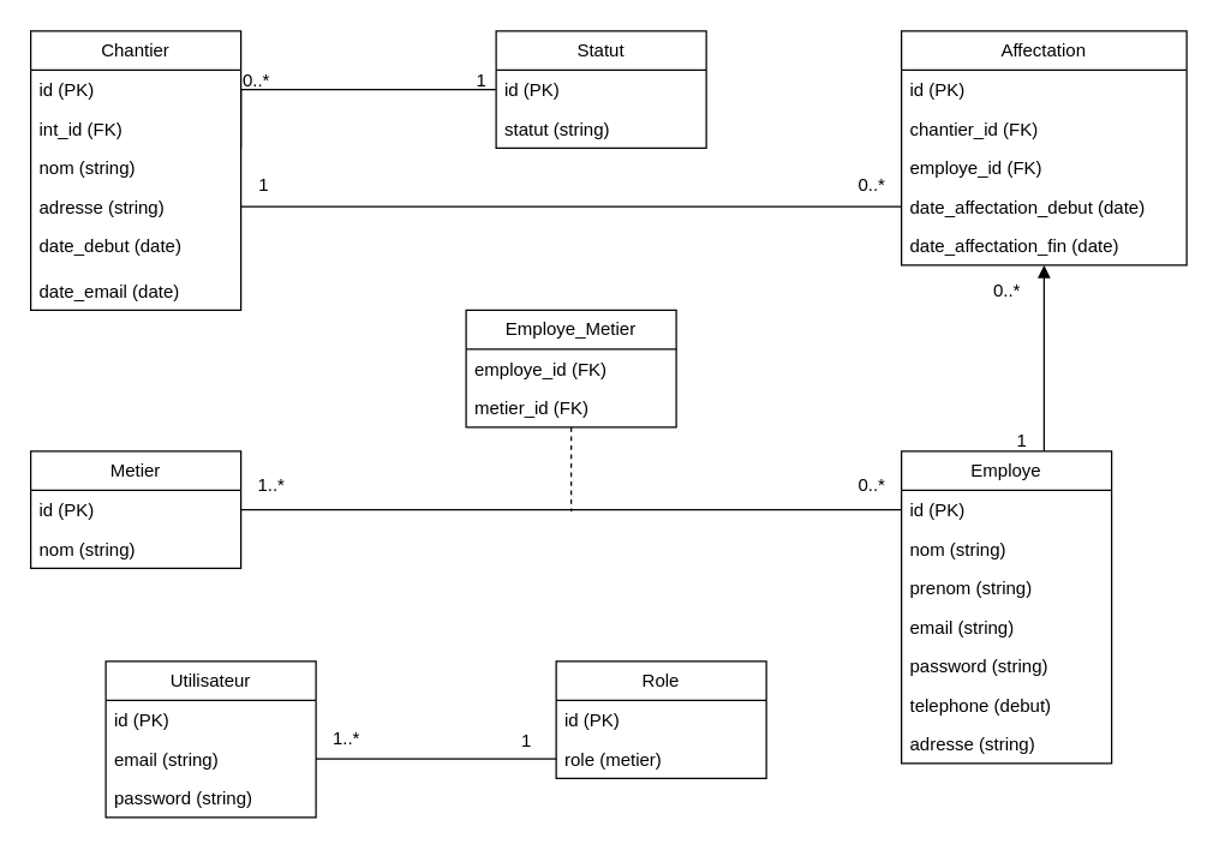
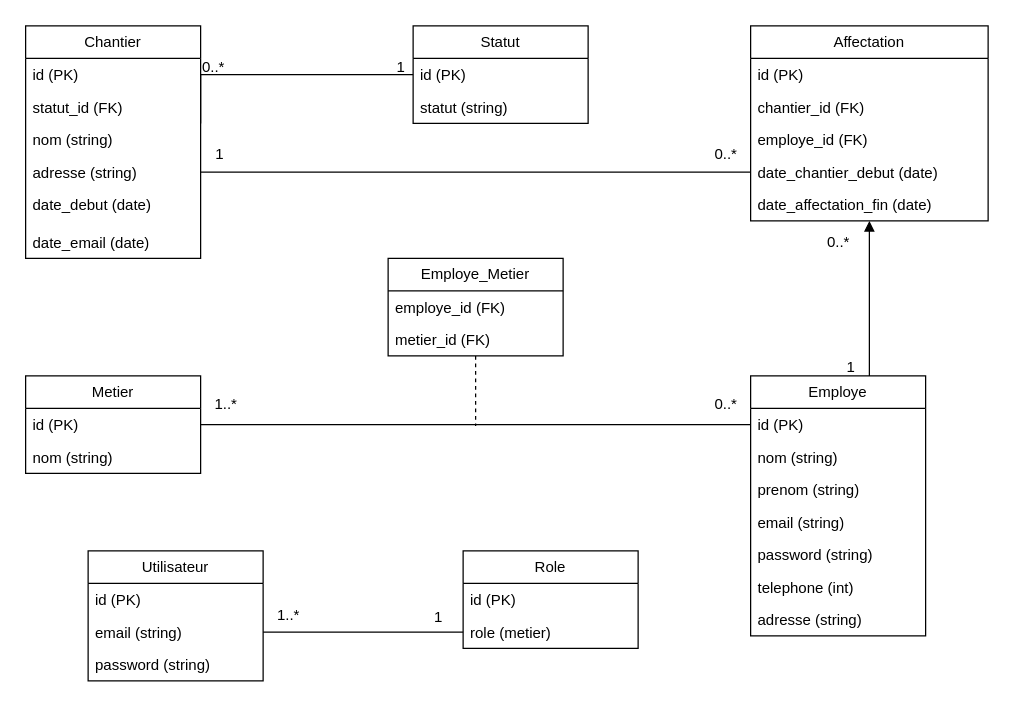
  <mxCell id="0" />
  <mxCell id="1" parent="0" />
  <mxCell id="2" value="Chantier" style="swimlane;fontStyle=0;childLayout=stackLayout;horizontal=1;startSize=26;fillColor=none;horizontalStack=0;resizeParent=1;resizeParentMax=0;resizeLast=0;collapsible=1;marginBottom=0;whiteSpace=wrap;html=1;" parent="1" vertex="1"><mxGeometry x="20" y="20" width="140" height="186" as="geometry" /></mxCell>
  <mxCell id="3" value="id (PK)" style="text;strokeColor=none;fillColor=none;align=left;verticalAlign=top;spacingLeft=4;spacingRight=4;overflow=hidden;rotatable=0;points=[[0,0.5],[1,0.5]];portConstraint=eastwest;whiteSpace=wrap;html=1;" parent="2" vertex="1"><mxGeometry y="26" width="140" height="26" as="geometry" /></mxCell>
- <mxCell id="4" value="int_id (FK)" style="text;strokeColor=none;fillColor=none;align=left;verticalAlign=top;spacingLeft=4;spacingRight=4;overflow=hidden;rotatable=0;points=[[0,0.5],[1,0.5]];portConstraint=eastwest;whiteSpace=wrap;html=1;" parent="2" vertex="1"><mxGeometry y="52" width="140" height="26" as="geometry" /></mxCell>
+ <mxCell id="4" value="statut_id (FK)" style="text;strokeColor=none;fillColor=none;align=left;verticalAlign=top;spacingLeft=4;spacingRight=4;overflow=hidden;rotatable=0;points=[[0,0.5],[1,0.5]];portConstraint=eastwest;whiteSpace=wrap;html=1;" parent="2" vertex="1"><mxGeometry y="52" width="140" height="26" as="geometry" /></mxCell>
  <mxCell id="5" value="nom (string)" style="text;strokeColor=none;fillColor=none;align=left;verticalAlign=top;spacingLeft=4;spacingRight=4;overflow=hidden;rotatable=0;points=[[0,0.5],[1,0.5]];portConstraint=eastwest;whiteSpace=wrap;html=1;" parent="2" vertex="1"><mxGeometry y="78" width="140" height="26" as="geometry" /></mxCell>
  <mxCell id="6" value="adresse (string)" style="text;strokeColor=none;fillColor=none;align=left;verticalAlign=top;spacingLeft=4;spacingRight=4;overflow=hidden;rotatable=0;points=[[0,0.5],[1,0.5]];portConstraint=eastwest;whiteSpace=wrap;html=1;" parent="2" vertex="1"><mxGeometry y="104" width="140" height="26" as="geometry" /></mxCell>
  <mxCell id="7" value="date_debut (date)&lt;span style=&quot;color: rgba(0, 0, 0, 0); font-family: monospace; font-size: 0px; text-wrap-mode: nowrap;&quot;&gt;3CmxGraphModel%3E%3Croot%3E%3CmxCell%20id%3D%220%22%2F%3E%3CmxCell%20id%3D%221%22%20parent%3D%220%22%2F%3E%3CmxCell%20id%3D%222%22%20value%3D%22adresse%22%20style%3D%22text%3BstrokeColor%3Dnone%3BfillColor%3Dnone%3Balign%3Dleft%3BverticalAlign%3Dtop%3BspacingLeft%3D4%3BspacingRight%3D4%3Boverflow%3Dhidden%3Brotatable%3D0%3Bpoints%3D%5B%5B0%2C0.5%5D%2C%5B1%2C0.5%5D%5D%3BportConstraint%3Deastwest%3BwhiteSpace%3Dwrap%3Bhtml%3D1%3B%22%20vertex%3D%221%22%20parent%3D%221%22%3E%3CmxGeometry%20x%3D%2250%22%20y%3D%22128%22%20width%3D%22140%22%20height%3D%2226%22%20as%3D%22geometry%22%2F%3E%3C%2FmxCell%3E%3C%2Froot%3E%3C%2FmxGraphModel%3E (date(&lt;/span&gt;" style="text;strokeColor=none;fillColor=none;align=left;verticalAlign=top;spacingLeft=4;spacingRight=4;overflow=hidden;rotatable=0;points=[[0,0.5],[1,0.5]];portConstraint=eastwest;whiteSpace=wrap;html=1;" parent="2" vertex="1"><mxGeometry y="130" width="140" height="30" as="geometry" /></mxCell>
  <mxCell id="8" value="date_email (date)" style="text;strokeColor=none;fillColor=none;align=left;verticalAlign=top;spacingLeft=4;spacingRight=4;overflow=hidden;rotatable=0;points=[[0,0.5],[1,0.5]];portConstraint=eastwest;whiteSpace=wrap;html=1;" parent="2" vertex="1"><mxGeometry y="160" width="140" height="26" as="geometry" /></mxCell>
  <mxCell id="9" style="edgeStyle=orthogonalEdgeStyle;rounded=0;orthogonalLoop=1;jettySize=auto;html=1;endArrow=block;startFill=0;" parent="1" source="10" target="18" edge="1"><mxGeometry relative="1" as="geometry"><Array as="points"><mxPoint x="695" y="270" /><mxPoint x="695" y="270" /></Array></mxGeometry></mxCell>
  <mxCell id="10" value="Employe" style="swimlane;fontStyle=0;childLayout=stackLayout;horizontal=1;startSize=26;fillColor=none;horizontalStack=0;resizeParent=1;resizeParentMax=0;resizeLast=0;collapsible=1;marginBottom=0;whiteSpace=wrap;html=1;" parent="1" vertex="1"><mxGeometry x="600" y="300" width="140" height="208" as="geometry" /></mxCell>
  <mxCell id="11" value="id (PK)" style="text;strokeColor=none;fillColor=none;align=left;verticalAlign=top;spacingLeft=4;spacingRight=4;overflow=hidden;rotatable=0;points=[[0,0.5],[1,0.5]];portConstraint=eastwest;whiteSpace=wrap;html=1;" parent="10" vertex="1"><mxGeometry y="26" width="140" height="26" as="geometry" /></mxCell>
  <mxCell id="12" value="nom (string)" style="text;strokeColor=none;fillColor=none;align=left;verticalAlign=top;spacingLeft=4;spacingRight=4;overflow=hidden;rotatable=0;points=[[0,0.5],[1,0.5]];portConstraint=eastwest;whiteSpace=wrap;html=1;" parent="10" vertex="1"><mxGeometry y="52" width="140" height="26" as="geometry" /></mxCell>
  <mxCell id="13" value="prenom (string)" style="text;strokeColor=none;fillColor=none;align=left;verticalAlign=top;spacingLeft=4;spacingRight=4;overflow=hidden;rotatable=0;points=[[0,0.5],[1,0.5]];portConstraint=eastwest;whiteSpace=wrap;html=1;" parent="10" vertex="1"><mxGeometry y="78" width="140" height="26" as="geometry" /></mxCell>
  <mxCell id="14" value="email (string)" style="text;strokeColor=none;fillColor=none;align=left;verticalAlign=top;spacingLeft=4;spacingRight=4;overflow=hidden;rotatable=0;points=[[0,0.5],[1,0.5]];portConstraint=eastwest;whiteSpace=wrap;html=1;" parent="10" vertex="1"><mxGeometry y="104" width="140" height="26" as="geometry" /></mxCell>
  <mxCell id="15" value="password (string)" style="text;strokeColor=none;fillColor=none;align=left;verticalAlign=top;spacingLeft=4;spacingRight=4;overflow=hidden;rotatable=0;points=[[0,0.5],[1,0.5]];portConstraint=eastwest;whiteSpace=wrap;html=1;" parent="10" vertex="1"><mxGeometry y="130" width="140" height="26" as="geometry" /></mxCell>
- <mxCell id="16" value="telephone (debut)" style="text;strokeColor=none;fillColor=none;align=left;verticalAlign=top;spacingLeft=4;spacingRight=4;overflow=hidden;rotatable=0;points=[[0,0.5],[1,0.5]];portConstraint=eastwest;whiteSpace=wrap;html=1;" parent="10" vertex="1"><mxGeometry y="156" width="140" height="26" as="geometry" /></mxCell>
+ <mxCell id="16" value="telephone (int)" style="text;strokeColor=none;fillColor=none;align=left;verticalAlign=top;spacingLeft=4;spacingRight=4;overflow=hidden;rotatable=0;points=[[0,0.5],[1,0.5]];portConstraint=eastwest;whiteSpace=wrap;html=1;" parent="10" vertex="1"><mxGeometry y="156" width="140" height="26" as="geometry" /></mxCell>
  <mxCell id="17" value="adresse (string)" style="text;strokeColor=none;fillColor=none;align=left;verticalAlign=top;spacingLeft=4;spacingRight=4;overflow=hidden;rotatable=0;points=[[0,0.5],[1,0.5]];portConstraint=eastwest;whiteSpace=wrap;html=1;" parent="10" vertex="1"><mxGeometry y="182" width="140" height="26" as="geometry" /></mxCell>
  <mxCell id="18" value="Affectation" style="swimlane;fontStyle=0;childLayout=stackLayout;horizontal=1;startSize=26;fillColor=none;horizontalStack=0;resizeParent=1;resizeParentMax=0;resizeLast=0;collapsible=1;marginBottom=0;whiteSpace=wrap;html=1;" parent="1" vertex="1"><mxGeometry x="600" y="20" width="190" height="156" as="geometry" /></mxCell>
  <mxCell id="19" value="id (PK)" style="text;strokeColor=none;fillColor=none;align=left;verticalAlign=top;spacingLeft=4;spacingRight=4;overflow=hidden;rotatable=0;points=[[0,0.5],[1,0.5]];portConstraint=eastwest;whiteSpace=wrap;html=1;" parent="18" vertex="1"><mxGeometry y="26" width="190" height="26" as="geometry" /></mxCell>
  <mxCell id="20" value="chantier_id (FK)" style="text;strokeColor=none;fillColor=none;align=left;verticalAlign=top;spacingLeft=4;spacingRight=4;overflow=hidden;rotatable=0;points=[[0,0.5],[1,0.5]];portConstraint=eastwest;whiteSpace=wrap;html=1;" parent="18" vertex="1"><mxGeometry y="52" width="190" height="26" as="geometry" /></mxCell>
  <mxCell id="21" value="employe_id (FK)" style="text;strokeColor=none;fillColor=none;align=left;verticalAlign=top;spacingLeft=4;spacingRight=4;overflow=hidden;rotatable=0;points=[[0,0.5],[1,0.5]];portConstraint=eastwest;whiteSpace=wrap;html=1;" parent="18" vertex="1"><mxGeometry y="78" width="190" height="26" as="geometry" /></mxCell>
- <mxCell id="22" value="date_affectation_debut (date)" style="text;strokeColor=none;fillColor=none;align=left;verticalAlign=top;spacingLeft=4;spacingRight=4;overflow=hidden;rotatable=0;points=[[0,0.5],[1,0.5]];portConstraint=eastwest;whiteSpace=wrap;html=1;" parent="18" vertex="1"><mxGeometry y="104" width="190" height="26" as="geometry" /></mxCell>
+ <mxCell id="22" value="date_chantier_debut (date)" style="text;strokeColor=none;fillColor=none;align=left;verticalAlign=top;spacingLeft=4;spacingRight=4;overflow=hidden;rotatable=0;points=[[0,0.5],[1,0.5]];portConstraint=eastwest;whiteSpace=wrap;html=1;" parent="18" vertex="1"><mxGeometry y="104" width="190" height="26" as="geometry" /></mxCell>
  <mxCell id="23" value="date_affectation_fin (date)" style="text;strokeColor=none;fillColor=none;align=left;verticalAlign=top;spacingLeft=4;spacingRight=4;overflow=hidden;rotatable=0;points=[[0,0.5],[1,0.5]];portConstraint=eastwest;whiteSpace=wrap;html=1;" parent="18" vertex="1"><mxGeometry y="130" width="190" height="26" as="geometry" /></mxCell>
  <mxCell id="24" value="Role" style="swimlane;fontStyle=0;childLayout=stackLayout;horizontal=1;startSize=26;fillColor=none;horizontalStack=0;resizeParent=1;resizeParentMax=0;resizeLast=0;collapsible=1;marginBottom=0;whiteSpace=wrap;html=1;" parent="1" vertex="1"><mxGeometry x="370" y="440" width="140" height="78" as="geometry" /></mxCell>
  <mxCell id="25" value="id (PK)" style="text;strokeColor=none;fillColor=none;align=left;verticalAlign=top;spacingLeft=4;spacingRight=4;overflow=hidden;rotatable=0;points=[[0,0.5],[1,0.5]];portConstraint=eastwest;whiteSpace=wrap;html=1;" parent="24" vertex="1"><mxGeometry y="26" width="140" height="26" as="geometry" /></mxCell>
  <mxCell id="26" value="role (metier)" style="text;strokeColor=none;fillColor=none;align=left;verticalAlign=top;spacingLeft=4;spacingRight=4;overflow=hidden;rotatable=0;points=[[0,0.5],[1,0.5]];portConstraint=eastwest;whiteSpace=wrap;html=1;" parent="24" vertex="1"><mxGeometry y="52" width="140" height="26" as="geometry" /></mxCell>
  <mxCell id="27" value="Metier" style="swimlane;fontStyle=0;childLayout=stackLayout;horizontal=1;startSize=26;fillColor=none;horizontalStack=0;resizeParent=1;resizeParentMax=0;resizeLast=0;collapsible=1;marginBottom=0;whiteSpace=wrap;html=1;" parent="1" vertex="1"><mxGeometry x="20" y="300" width="140" height="78" as="geometry" /></mxCell>
  <mxCell id="28" value="id (PK)" style="text;strokeColor=none;fillColor=none;align=left;verticalAlign=top;spacingLeft=4;spacingRight=4;overflow=hidden;rotatable=0;points=[[0,0.5],[1,0.5]];portConstraint=eastwest;whiteSpace=wrap;html=1;" parent="27" vertex="1"><mxGeometry y="26" width="140" height="26" as="geometry" /></mxCell>
  <mxCell id="29" value="nom (string)" style="text;strokeColor=none;fillColor=none;align=left;verticalAlign=top;spacingLeft=4;spacingRight=4;overflow=hidden;rotatable=0;points=[[0,0.5],[1,0.5]];portConstraint=eastwest;whiteSpace=wrap;html=1;" parent="27" vertex="1"><mxGeometry y="52" width="140" height="26" as="geometry" /></mxCell>
  <mxCell id="30" value="Employe_Metier" style="swimlane;fontStyle=0;childLayout=stackLayout;horizontal=1;startSize=26;fillColor=none;horizontalStack=0;resizeParent=1;resizeParentMax=0;resizeLast=0;collapsible=1;marginBottom=0;whiteSpace=wrap;html=1;" parent="1" vertex="1"><mxGeometry x="310" y="206" width="140" height="78" as="geometry" /></mxCell>
  <mxCell id="31" value="employe_id (FK)" style="text;strokeColor=none;fillColor=none;align=left;verticalAlign=top;spacingLeft=4;spacingRight=4;overflow=hidden;rotatable=0;points=[[0,0.5],[1,0.5]];portConstraint=eastwest;whiteSpace=wrap;html=1;" parent="30" vertex="1"><mxGeometry y="26" width="140" height="26" as="geometry" /></mxCell>
  <mxCell id="32" style="edgeStyle=orthogonalEdgeStyle;rounded=0;orthogonalLoop=1;jettySize=auto;html=1;endArrow=none;startFill=0;dashed=1;" parent="30" source="33" edge="1"><mxGeometry relative="1" as="geometry"><mxPoint x="70" y="134" as="targetPoint" /><Array as="points"><mxPoint x="70" y="124" /><mxPoint x="70" y="124" /></Array></mxGeometry></mxCell>
  <mxCell id="33" value="metier_id (FK)" style="text;strokeColor=none;fillColor=none;align=left;verticalAlign=top;spacingLeft=4;spacingRight=4;overflow=hidden;rotatable=0;points=[[0,0.5],[1,0.5]];portConstraint=eastwest;whiteSpace=wrap;html=1;" parent="30" vertex="1"><mxGeometry y="52" width="140" height="26" as="geometry" /></mxCell>
  <mxCell id="34" value="Statut" style="swimlane;fontStyle=0;childLayout=stackLayout;horizontal=1;startSize=26;fillColor=none;horizontalStack=0;resizeParent=1;resizeParentMax=0;resizeLast=0;collapsible=1;marginBottom=0;whiteSpace=wrap;html=1;" parent="1" vertex="1"><mxGeometry x="330" y="20" width="140" height="78" as="geometry" /></mxCell>
  <mxCell id="35" value="id (PK)" style="text;strokeColor=none;fillColor=none;align=left;verticalAlign=top;spacingLeft=4;spacingRight=4;overflow=hidden;rotatable=0;points=[[0,0.5],[1,0.5]];portConstraint=eastwest;whiteSpace=wrap;html=1;" parent="34" vertex="1"><mxGeometry y="26" width="140" height="26" as="geometry" /></mxCell>
  <mxCell id="36" value="statut (string)" style="text;strokeColor=none;fillColor=none;align=left;verticalAlign=top;spacingLeft=4;spacingRight=4;overflow=hidden;rotatable=0;points=[[0,0.5],[1,0.5]];portConstraint=eastwest;whiteSpace=wrap;html=1;" parent="34" vertex="1"><mxGeometry y="52" width="140" height="26" as="geometry" /></mxCell>
  <mxCell id="37" style="edgeStyle=orthogonalEdgeStyle;rounded=0;orthogonalLoop=1;jettySize=auto;html=1;endArrow=none;startFill=0;" parent="1" source="5" target="34" edge="1"><mxGeometry relative="1" as="geometry"><Array as="points"><mxPoint x="160" y="59" /></Array></mxGeometry></mxCell>
  <mxCell id="38" style="edgeStyle=orthogonalEdgeStyle;rounded=0;orthogonalLoop=1;jettySize=auto;html=1;endArrow=none;startFill=0;" parent="1" source="6" target="22" edge="1"><mxGeometry relative="1" as="geometry" /></mxCell>
  <mxCell id="39" style="edgeStyle=orthogonalEdgeStyle;rounded=0;orthogonalLoop=1;jettySize=auto;html=1;entryX=0;entryY=0.5;entryDx=0;entryDy=0;endArrow=none;startFill=0;" parent="1" source="28" target="11" edge="1"><mxGeometry relative="1" as="geometry" /></mxCell>
  <mxCell id="40" value="0..*" style="text;html=1;align=center;verticalAlign=middle;resizable=0;points=[];autosize=1;strokeColor=none;fillColor=none;" parent="1" vertex="1"><mxGeometry x="150" y="38" width="40" height="30" as="geometry" /></mxCell>
  <mxCell id="41" value="1" style="text;html=1;align=center;verticalAlign=middle;resizable=0;points=[];autosize=1;strokeColor=none;fillColor=none;" parent="1" vertex="1"><mxGeometry x="305" y="38" width="30" height="30" as="geometry" /></mxCell>
  <mxCell id="42" value="1" style="text;html=1;align=center;verticalAlign=middle;resizable=0;points=[];autosize=1;strokeColor=none;fillColor=none;" parent="1" vertex="1"><mxGeometry x="160" y="108" width="30" height="30" as="geometry" /></mxCell>
  <mxCell id="43" value="0..*" style="text;html=1;align=center;verticalAlign=middle;resizable=0;points=[];autosize=1;strokeColor=none;fillColor=none;" parent="1" vertex="1"><mxGeometry x="560" y="108" width="40" height="30" as="geometry" /></mxCell>
  <mxCell id="44" value="0..*" style="text;html=1;align=center;verticalAlign=middle;resizable=0;points=[];autosize=1;strokeColor=none;fillColor=none;" parent="1" vertex="1"><mxGeometry x="650" y="178" width="40" height="30" as="geometry" /></mxCell>
  <mxCell id="45" value="1" style="text;html=1;align=center;verticalAlign=middle;resizable=0;points=[];autosize=1;strokeColor=none;fillColor=none;" parent="1" vertex="1"><mxGeometry x="665" y="278" width="30" height="30" as="geometry" /></mxCell>
  <mxCell id="46" value="1..*" style="text;html=1;align=center;verticalAlign=middle;resizable=0;points=[];autosize=1;strokeColor=none;fillColor=none;" parent="1" vertex="1"><mxGeometry x="160" y="308" width="40" height="30" as="geometry" /></mxCell>
  <mxCell id="47" value="0..*" style="text;html=1;align=center;verticalAlign=middle;resizable=0;points=[];autosize=1;strokeColor=none;fillColor=none;" parent="1" vertex="1"><mxGeometry x="560" y="308" width="40" height="30" as="geometry" /></mxCell>
  <mxCell id="48" value="Utilisateur" style="swimlane;fontStyle=0;childLayout=stackLayout;horizontal=1;startSize=26;fillColor=none;horizontalStack=0;resizeParent=1;resizeParentMax=0;resizeLast=0;collapsible=1;marginBottom=0;whiteSpace=wrap;html=1;" vertex="1" parent="1"><mxGeometry x="70" y="440" width="140" height="104" as="geometry" /></mxCell>
  <mxCell id="49" value="id (PK)" style="text;strokeColor=none;fillColor=none;align=left;verticalAlign=top;spacingLeft=4;spacingRight=4;overflow=hidden;rotatable=0;points=[[0,0.5],[1,0.5]];portConstraint=eastwest;whiteSpace=wrap;html=1;" vertex="1" parent="48"><mxGeometry y="26" width="140" height="26" as="geometry" /></mxCell>
  <mxCell id="50" value="email (string)" style="text;strokeColor=none;fillColor=none;align=left;verticalAlign=top;spacingLeft=4;spacingRight=4;overflow=hidden;rotatable=0;points=[[0,0.5],[1,0.5]];portConstraint=eastwest;whiteSpace=wrap;html=1;" vertex="1" parent="48"><mxGeometry y="52" width="140" height="26" as="geometry" /></mxCell>
  <mxCell id="51" value="password (string)" style="text;strokeColor=none;fillColor=none;align=left;verticalAlign=top;spacingLeft=4;spacingRight=4;overflow=hidden;rotatable=0;points=[[0,0.5],[1,0.5]];portConstraint=eastwest;whiteSpace=wrap;html=1;" vertex="1" parent="48"><mxGeometry y="78" width="140" height="26" as="geometry" /></mxCell>
  <mxCell id="52" style="edgeStyle=orthogonalEdgeStyle;rounded=0;orthogonalLoop=1;jettySize=auto;html=1;endArrow=none;startFill=0;" edge="1" parent="1" source="50" target="26"><mxGeometry relative="1" as="geometry" /></mxCell>
  <mxCell id="53" value="1" style="text;html=1;align=center;verticalAlign=middle;resizable=0;points=[];autosize=1;strokeColor=none;fillColor=none;" vertex="1" parent="1"><mxGeometry x="335" y="478" width="30" height="30" as="geometry" /></mxCell>
  <mxCell id="54" value="1..*" style="text;html=1;align=center;verticalAlign=middle;resizable=0;points=[];autosize=1;strokeColor=none;fillColor=none;" vertex="1" parent="1"><mxGeometry x="210" y="477" width="40" height="30" as="geometry" /></mxCell>
